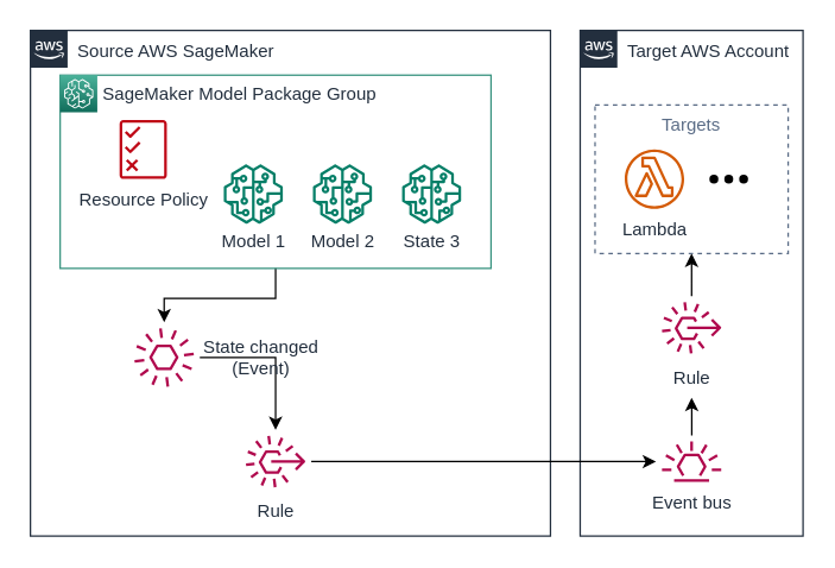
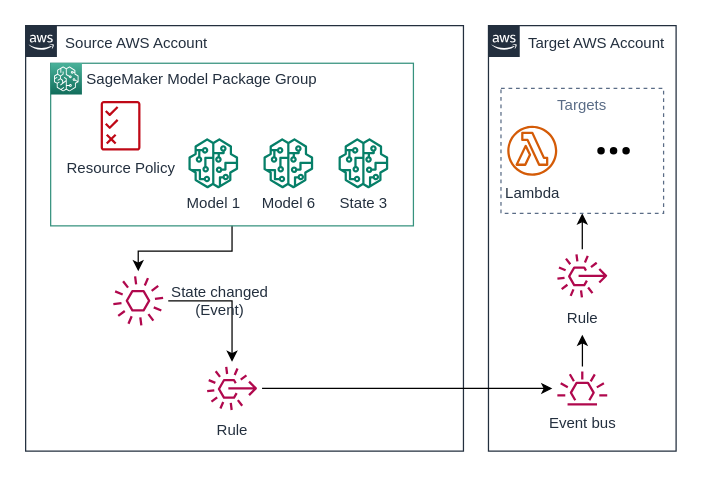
  <mxCell id="0" />
  <mxCell id="1" parent="0" />
  <mxCell id="2" value="Target AWS Account" style="points=[[0,0],[0.25,0],[0.5,0],[0.75,0],[1,0],[1,0.25],[1,0.5],[1,0.75],[1,1],[0.75,1],[0.5,1],[0.25,1],[0,1],[0,0.75],[0,0.5],[0,0.25]];outlineConnect=0;gradientColor=none;html=1;whiteSpace=wrap;fontSize=12;fontStyle=0;container=1;pointerEvents=0;collapsible=0;recursiveResize=0;shape=mxgraph.aws4.group;grIcon=mxgraph.aws4.group_aws_cloud_alt;strokeColor=#232F3E;fillColor=none;verticalAlign=top;align=left;spacingLeft=30;fontColor=#232F3E;dashed=0;" parent="1" vertex="1"><mxGeometry x="390" y="20" width="150" height="340" as="geometry" /></mxCell>
  <mxCell id="3" style="edgeStyle=orthogonalEdgeStyle;rounded=0;orthogonalLoop=1;jettySize=auto;html=1;" edge="1" parent="2" source="4"><mxGeometry relative="1" as="geometry"><mxPoint x="75" y="247" as="targetPoint" /></mxGeometry></mxCell>
  <mxCell id="4" value="Event bus" style="sketch=0;outlineConnect=0;fontColor=#232F3E;gradientColor=none;fillColor=#B0084D;strokeColor=none;dashed=0;verticalLabelPosition=bottom;verticalAlign=top;align=center;html=1;fontSize=12;fontStyle=0;aspect=fixed;pointerEvents=1;shape=mxgraph.aws4.eventbridge_default_event_bus_resource;perimeterSpacing=4;" vertex="1" parent="2"><mxGeometry x="55" y="276.41" width="40" height="27.18" as="geometry" /></mxCell>
  <mxCell id="5" style="edgeStyle=orthogonalEdgeStyle;rounded=0;orthogonalLoop=1;jettySize=auto;html=1;" edge="1" parent="2" source="6" target="7"><mxGeometry relative="1" as="geometry" /></mxCell>
  <mxCell id="6" value="Rule" style="sketch=0;outlineConnect=0;fontColor=#232F3E;gradientColor=none;fillColor=#B0084D;strokeColor=none;dashed=0;verticalLabelPosition=bottom;verticalAlign=top;align=center;html=1;fontSize=12;fontStyle=0;pointerEvents=1;shape=mxgraph.aws4.rule_3;perimeterSpacing=4;" vertex="1" parent="2"><mxGeometry x="55" y="180" width="40" height="40" as="geometry" /></mxCell>
  <mxCell id="7" value="Targets" style="fillColor=none;strokeColor=#5A6C86;dashed=1;verticalAlign=top;fontStyle=0;fontColor=#5A6C86;" vertex="1" parent="2"><mxGeometry x="10" y="50" width="130" height="100" as="geometry" /></mxCell>
- <mxCell id="8" value="Lambda" style="sketch=0;outlineConnect=0;fontColor=#232F3E;gradientColor=none;fillColor=#D45B07;strokeColor=none;dashed=0;verticalLabelPosition=bottom;verticalAlign=top;align=center;html=1;fontSize=12;fontStyle=0;aspect=fixed;pointerEvents=1;shape=mxgraph.aws4.lambda_function;" vertex="1" parent="2"><mxGeometry x="30" y="80" width="40" height="40" as="geometry" /></mxCell>
+ <mxCell id="8" value="Lambda" style="sketch=0;outlineConnect=0;fontColor=#232F3E;gradientColor=none;fillColor=#D45B07;strokeColor=none;dashed=0;verticalLabelPosition=bottom;verticalAlign=top;align=center;html=1;fontSize=12;fontStyle=0;aspect=fixed;pointerEvents=1;shape=mxgraph.aws4.lambda_function;" vertex="1" parent="2"><mxGeometry x="15" y="80" width="40" height="40" as="geometry" /></mxCell>
  <mxCell id="9" value="" style="shape=waypoint;sketch=0;size=6;pointerEvents=1;points=[];fillColor=none;resizable=0;rotatable=0;perimeter=centerPerimeter;snapToPoint=1;" vertex="1" parent="2"><mxGeometry x="70" y="80" width="40" height="40" as="geometry" /></mxCell>
  <mxCell id="10" value="" style="shape=waypoint;sketch=0;size=6;pointerEvents=1;points=[];fillColor=none;resizable=0;rotatable=0;perimeter=centerPerimeter;snapToPoint=1;" vertex="1" parent="2"><mxGeometry x="80" y="80" width="40" height="40" as="geometry" /></mxCell>
  <mxCell id="11" value="" style="shape=waypoint;sketch=0;size=6;pointerEvents=1;points=[];fillColor=none;resizable=0;rotatable=0;perimeter=centerPerimeter;snapToPoint=1;" vertex="1" parent="2"><mxGeometry x="90" y="80" width="40" height="40" as="geometry" /></mxCell>
- <mxCell id="12" value="Source AWS SageMaker" style="points=[[0,0],[0.25,0],[0.5,0],[0.75,0],[1,0],[1,0.25],[1,0.5],[1,0.75],[1,1],[0.75,1],[0.5,1],[0.25,1],[0,1],[0,0.75],[0,0.5],[0,0.25]];outlineConnect=0;gradientColor=none;html=1;whiteSpace=wrap;fontSize=12;fontStyle=0;container=1;pointerEvents=0;collapsible=0;recursiveResize=0;shape=mxgraph.aws4.group;grIcon=mxgraph.aws4.group_aws_cloud_alt;strokeColor=#232F3E;fillColor=none;verticalAlign=top;align=left;spacingLeft=30;fontColor=#232F3E;dashed=0;" parent="1" vertex="1"><mxGeometry x="20" y="20" width="350" height="340" as="geometry" /></mxCell>
+ <mxCell id="12" value="Source AWS Account" style="points=[[0,0],[0.25,0],[0.5,0],[0.75,0],[1,0],[1,0.25],[1,0.5],[1,0.75],[1,1],[0.75,1],[0.5,1],[0.25,1],[0,1],[0,0.75],[0,0.5],[0,0.25]];outlineConnect=0;gradientColor=none;html=1;whiteSpace=wrap;fontSize=12;fontStyle=0;container=1;pointerEvents=0;collapsible=0;recursiveResize=0;shape=mxgraph.aws4.group;grIcon=mxgraph.aws4.group_aws_cloud_alt;strokeColor=#232F3E;fillColor=none;verticalAlign=top;align=left;spacingLeft=30;fontColor=#232F3E;dashed=0;" parent="1" vertex="1"><mxGeometry x="20" y="20" width="350" height="340" as="geometry" /></mxCell>
  <mxCell id="13" style="edgeStyle=orthogonalEdgeStyle;rounded=0;orthogonalLoop=1;jettySize=auto;html=1;exitX=0.5;exitY=1;exitDx=0;exitDy=0;" parent="12" source="14" target="20" edge="1"><mxGeometry relative="1" as="geometry"><mxPoint x="202.5" y="190" as="sourcePoint" /></mxGeometry></mxCell>
  <mxCell id="14" value="" style="fillColor=none;strokeColor=#36927E;verticalAlign=top;fontStyle=0;fontColor=#5A6C86;" parent="12" vertex="1"><mxGeometry x="20" y="30" width="290" height="130" as="geometry" /></mxCell>
  <mxCell id="15" value="SageMaker Model Package Group" style="sketch=0;points=[[0,0,0],[0.25,0,0],[0.5,0,0],[0.75,0,0],[1,0,0],[0,1,0],[0.25,1,0],[0.5,1,0],[0.75,1,0],[1,1,0],[0,0.25,0],[0,0.5,0],[0,0.75,0],[1,0.25,0],[1,0.5,0],[1,0.75,0]];outlineConnect=0;fontColor=#232F3E;gradientColor=#4AB29A;gradientDirection=north;fillColor=#116D5B;strokeColor=#ffffff;dashed=0;verticalLabelPosition=middle;verticalAlign=middle;align=left;html=1;fontSize=12;fontStyle=0;aspect=fixed;shape=mxgraph.aws4.resourceIcon;resIcon=mxgraph.aws4.sagemaker;labelPosition=right;spacingLeft=2;" parent="12" vertex="1"><mxGeometry x="20" y="30" width="25" height="25" as="geometry" /></mxCell>
  <mxCell id="16" value="Model 1" style="sketch=0;outlineConnect=0;fontColor=#232F3E;gradientColor=none;fillColor=#067F68;strokeColor=none;dashed=0;verticalLabelPosition=bottom;verticalAlign=top;align=center;html=1;fontSize=12;fontStyle=0;aspect=fixed;pointerEvents=1;shape=mxgraph.aws4.sagemaker_model;spacing=0;" parent="12" vertex="1"><mxGeometry x="130" y="90" width="40" height="40" as="geometry" /></mxCell>
- <mxCell id="17" value="Model 2" style="sketch=0;outlineConnect=0;fontColor=#232F3E;gradientColor=none;fillColor=#067F68;strokeColor=none;dashed=0;verticalLabelPosition=bottom;verticalAlign=top;align=center;html=1;fontSize=12;fontStyle=0;aspect=fixed;pointerEvents=1;shape=mxgraph.aws4.sagemaker_model;spacing=0;" parent="12" vertex="1"><mxGeometry x="190" y="90" width="40" height="40" as="geometry" /></mxCell>
+ <mxCell id="17" value="Model 6" style="sketch=0;outlineConnect=0;fontColor=#232F3E;gradientColor=none;fillColor=#067F68;strokeColor=none;dashed=0;verticalLabelPosition=bottom;verticalAlign=top;align=center;html=1;fontSize=12;fontStyle=0;aspect=fixed;pointerEvents=1;shape=mxgraph.aws4.sagemaker_model;spacing=0;" parent="12" vertex="1"><mxGeometry x="190" y="90" width="40" height="40" as="geometry" /></mxCell>
  <mxCell id="18" value="State 3" style="sketch=0;outlineConnect=0;fontColor=#232F3E;gradientColor=none;fillColor=#067F68;strokeColor=none;dashed=0;verticalLabelPosition=bottom;verticalAlign=top;align=center;html=1;fontSize=12;fontStyle=0;aspect=fixed;pointerEvents=1;shape=mxgraph.aws4.sagemaker_model;spacing=0;" parent="12" vertex="1"><mxGeometry x="250" y="90" width="40" height="40" as="geometry" /></mxCell>
  <mxCell id="19" style="edgeStyle=orthogonalEdgeStyle;rounded=0;orthogonalLoop=1;jettySize=auto;html=1;" parent="12" source="20" target="21" edge="1"><mxGeometry relative="1" as="geometry"><mxPoint x="167.5" y="331.28" as="targetPoint" /></mxGeometry></mxCell>
  <mxCell id="20" value="State changed&lt;br&gt;(Event)" style="sketch=0;outlineConnect=0;fontColor=#232F3E;gradientColor=none;fillColor=#B0084D;strokeColor=none;dashed=0;verticalLabelPosition=middle;verticalAlign=middle;align=center;html=1;fontSize=12;fontStyle=0;aspect=fixed;pointerEvents=1;shape=mxgraph.aws4.event;labelPosition=right;spacingLeft=50;spacing=0;perimeterSpacing=4;" parent="12" vertex="1"><mxGeometry x="70" y="200" width="40" height="40" as="geometry" /></mxCell>
  <mxCell id="21" value="Rule" style="sketch=0;outlineConnect=0;fontColor=#232F3E;gradientColor=none;fillColor=#B0084D;strokeColor=none;dashed=0;verticalLabelPosition=bottom;verticalAlign=top;align=center;html=1;fontSize=12;fontStyle=0;pointerEvents=1;shape=mxgraph.aws4.rule_3;perimeterSpacing=4;" parent="12" vertex="1"><mxGeometry x="145" y="270" width="40" height="40" as="geometry" /></mxCell>
  <mxCell id="22" value="Resource Policy" style="sketch=0;outlineConnect=0;fontColor=#232F3E;gradientColor=none;fillColor=#BF0816;strokeColor=none;dashed=0;verticalLabelPosition=bottom;verticalAlign=top;align=center;html=1;fontSize=12;fontStyle=0;aspect=fixed;pointerEvents=1;shape=mxgraph.aws4.permissions;" vertex="1" parent="12"><mxGeometry x="60" y="60" width="31.79" height="40" as="geometry" /></mxCell>
  <mxCell id="23" style="edgeStyle=orthogonalEdgeStyle;rounded=0;orthogonalLoop=1;jettySize=auto;html=1;" edge="1" parent="1" source="21" target="4"><mxGeometry relative="1" as="geometry" /></mxCell>
